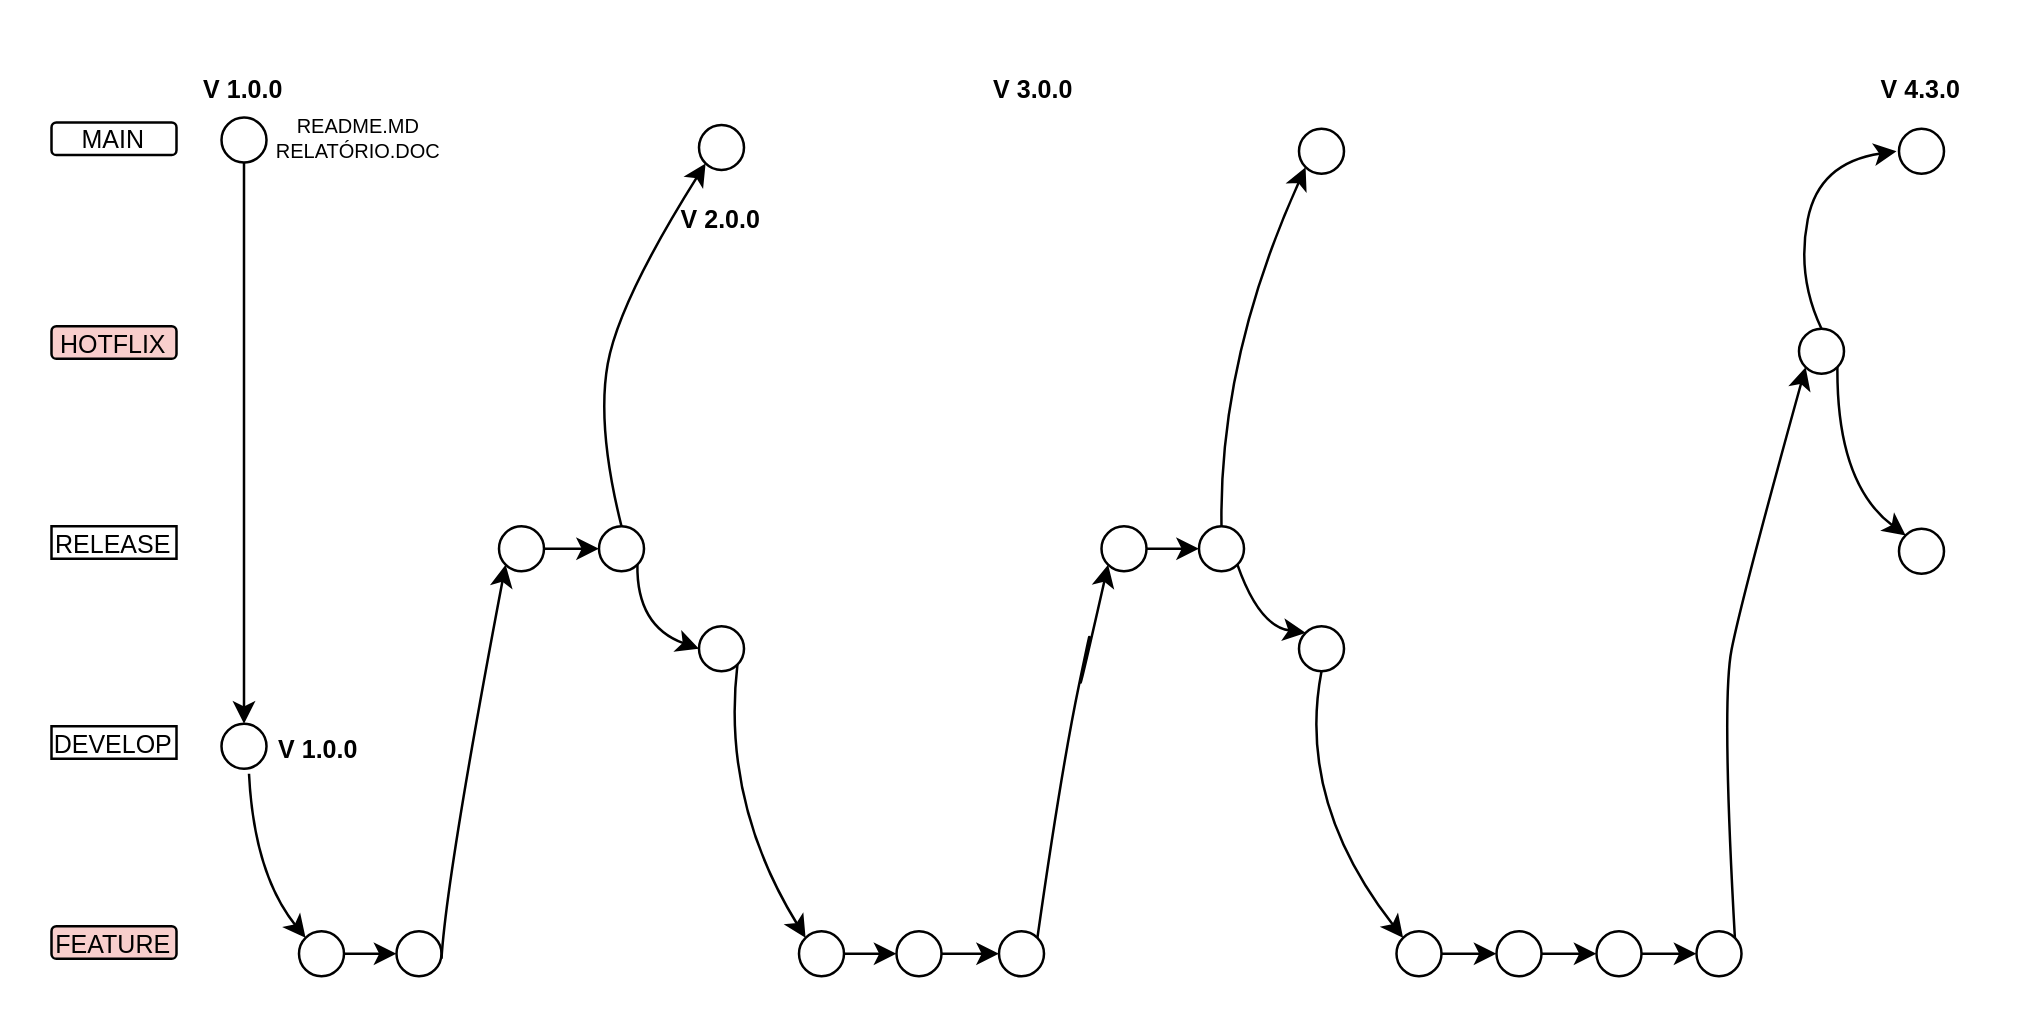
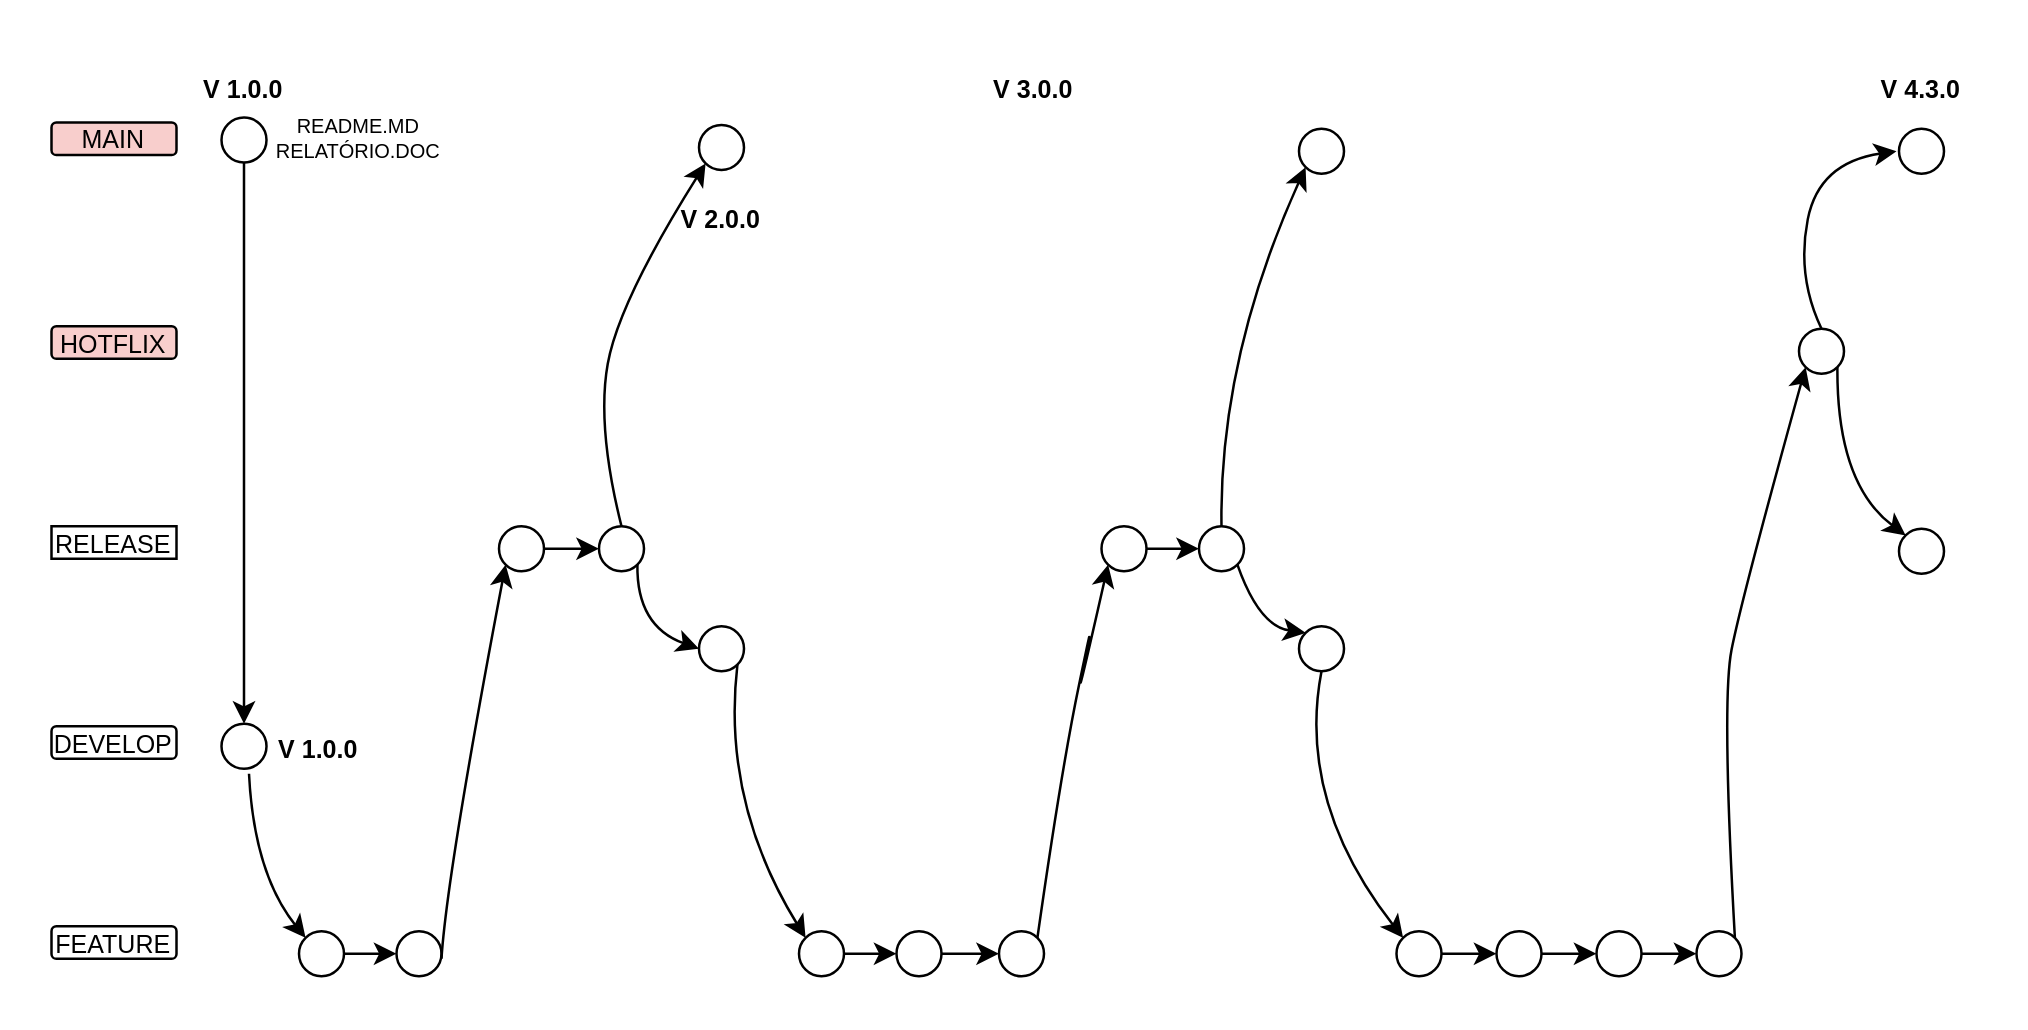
  <mxCell id="0" />
  <mxCell id="1" parent="0" />
- <mxCell id="2" value="MAIN" style="rounded=1;whiteSpace=wrap;html=1;fontSize=10;strokeWidth=1;spacing=2;" parent="1" vertex="1"><mxGeometry x="20" y="48.5" width="50" height="13" as="geometry" /></mxCell>
+ <mxCell id="2" value="MAIN" style="rounded=1;whiteSpace=wrap;html=1;fontSize=10;strokeWidth=1;spacing=2;fillColor=#f8cecc;" parent="1" vertex="1"><mxGeometry x="20" y="48.5" width="50" height="13" as="geometry" /></mxCell>
  <mxCell id="3" value="HOTFLIX" style="rounded=1;whiteSpace=wrap;html=1;fontSize=10;strokeWidth=1;spacing=2;fillColor=#f8cecc;" parent="1" vertex="1"><mxGeometry x="20" y="130" width="50" height="13" as="geometry" /></mxCell>
  <mxCell id="4" value="RELEASE" style="whiteSpace=wrap;html=1;fontSize=10;strokeWidth=1;spacing=2;rounded=0;" parent="1" vertex="1"><mxGeometry x="20" y="210" width="50" height="13" as="geometry" /></mxCell>
- <mxCell id="5" value="DEVELOP" style="whiteSpace=wrap;html=1;fontSize=10;strokeWidth=1;spacing=2;rounded=0;" parent="1" vertex="1"><mxGeometry x="20" y="290" width="50" height="13" as="geometry" /></mxCell>
- <mxCell id="6" value="FEATURE" style="rounded=1;whiteSpace=wrap;html=1;fontSize=10;strokeWidth=1;spacing=2;fillColor=#f8cecc;" parent="1" vertex="1"><mxGeometry x="20" y="370" width="50" height="13" as="geometry" /></mxCell>
+ <mxCell id="5" value="DEVELOP" style="rounded=1;whiteSpace=wrap;html=1;fontSize=10;strokeWidth=1;spacing=2;" parent="1" vertex="1"><mxGeometry x="20" y="290" width="50" height="13" as="geometry" /></mxCell>
+ <mxCell id="6" value="FEATURE" style="rounded=1;whiteSpace=wrap;html=1;fontSize=10;strokeWidth=1;spacing=2;" parent="1" vertex="1"><mxGeometry x="20" y="370" width="50" height="13" as="geometry" /></mxCell>
  <mxCell id="7" style="edgeStyle=orthogonalEdgeStyle;rounded=0;orthogonalLoop=1;jettySize=auto;html=1;exitX=0.5;exitY=1;exitDx=0;exitDy=0;entryX=0.522;entryY=0.978;entryDx=0;entryDy=0;entryPerimeter=0;fontSize=10;strokeWidth=1;spacing=2;" edge="1" parent="1" source="8" target="8"><mxGeometry relative="1" as="geometry"><mxPoint x="127" y="110" as="targetPoint" /></mxGeometry></mxCell>
  <mxCell id="8" value="" style="ellipse;whiteSpace=wrap;html=1;aspect=fixed;fontSize=10;strokeWidth=1;spacing=2;" parent="1" vertex="1"><mxGeometry x="88" y="46.5" width="18" height="18" as="geometry" /></mxCell>
  <mxCell id="9" value="V 1.0.0" style="text;html=1;align=center;verticalAlign=middle;whiteSpace=wrap;rounded=0;fontSize=10;fontStyle=1" parent="1" vertex="1"><mxGeometry x="67" y="20" width="60" height="30" as="geometry" /></mxCell>
  <mxCell id="10" value="&lt;font style=&quot;font-size: 8px;&quot;&gt;README.MD&lt;/font&gt;&lt;div style=&quot;font-size: 8px;&quot;&gt;&lt;font style=&quot;font-size: 8px;&quot;&gt;RELATÓRIO.DOC&lt;/font&gt;&lt;/div&gt;" style="text;html=1;align=center;verticalAlign=middle;whiteSpace=wrap;rounded=0;fontSize=8;strokeWidth=1;spacing=2;" parent="1" vertex="1"><mxGeometry x="118" y="45.5" width="50" height="19" as="geometry" /></mxCell>
  <mxCell id="11" style="edgeStyle=orthogonalEdgeStyle;rounded=0;orthogonalLoop=1;jettySize=auto;html=1;exitX=0.5;exitY=1;exitDx=0;exitDy=0;fontSize=10;strokeWidth=1;spacing=2;" parent="1" source="5" target="5" edge="1"><mxGeometry relative="1" as="geometry" /></mxCell>
  <mxCell id="12" value="" style="ellipse;whiteSpace=wrap;html=1;aspect=fixed;fontSize=10;strokeWidth=1;spacing=2;" vertex="1" parent="1"><mxGeometry x="88" y="289" width="18" height="18" as="geometry" /></mxCell>
  <mxCell id="13" value="V 1.0.0" style="text;html=1;align=center;verticalAlign=middle;whiteSpace=wrap;rounded=0;fontSize=10;fontStyle=1;strokeWidth=1;spacing=2;" vertex="1" parent="1"><mxGeometry x="106" y="290.5" width="42" height="16.5" as="geometry" /></mxCell>
  <mxCell id="14" value="" style="endArrow=classic;html=1;rounded=0;exitX=0.5;exitY=1;exitDx=0;exitDy=0;entryX=0.5;entryY=0;entryDx=0;entryDy=0;fontSize=10;strokeWidth=1;spacing=2;" edge="1" parent="1" source="8" target="12"><mxGeometry width="50" height="50" relative="1" as="geometry"><mxPoint x="378" y="240" as="sourcePoint" /><mxPoint x="428" y="190" as="targetPoint" /></mxGeometry></mxCell>
  <mxCell id="15" value="" style="curved=1;endArrow=classic;html=1;rounded=0;entryX=0;entryY=0;entryDx=0;entryDy=0;" edge="1" parent="1" target="17"><mxGeometry width="50" height="50" relative="1" as="geometry"><mxPoint x="99" y="309" as="sourcePoint" /><mxPoint x="119" y="372" as="targetPoint" /><Array as="points"><mxPoint x="101" y="349" /></Array></mxGeometry></mxCell>
  <mxCell id="16" style="edgeStyle=orthogonalEdgeStyle;rounded=0;orthogonalLoop=1;jettySize=auto;html=1;exitX=1;exitY=0.5;exitDx=0;exitDy=0;entryX=0;entryY=0.5;entryDx=0;entryDy=0;" edge="1" parent="1" source="17" target="18"><mxGeometry relative="1" as="geometry" /></mxCell>
  <mxCell id="17" value="" style="ellipse;whiteSpace=wrap;html=1;aspect=fixed;fontSize=10;strokeWidth=1;spacing=2;" vertex="1" parent="1"><mxGeometry x="119" y="372" width="18" height="18" as="geometry" /></mxCell>
  <mxCell id="18" value="" style="ellipse;whiteSpace=wrap;html=1;aspect=fixed;fontSize=10;strokeWidth=1;spacing=2;" vertex="1" parent="1"><mxGeometry x="158" y="372" width="18" height="18" as="geometry" /></mxCell>
  <mxCell id="19" value="" style="curved=1;endArrow=classic;html=1;rounded=0;entryX=0;entryY=1;entryDx=0;entryDy=0;" edge="1" parent="1" target="21"><mxGeometry width="50" height="50" relative="1" as="geometry"><mxPoint x="176" y="383" as="sourcePoint" /><mxPoint x="238" y="230" as="targetPoint" /><Array as="points"><mxPoint x="178" y="350" /></Array></mxGeometry></mxCell>
  <mxCell id="20" style="edgeStyle=orthogonalEdgeStyle;rounded=0;orthogonalLoop=1;jettySize=auto;html=1;exitX=1;exitY=0.5;exitDx=0;exitDy=0;entryX=0;entryY=0.5;entryDx=0;entryDy=0;" edge="1" parent="1" source="21" target="22"><mxGeometry relative="1" as="geometry" /></mxCell>
  <mxCell id="21" value="" style="ellipse;whiteSpace=wrap;html=1;aspect=fixed;fontSize=10;strokeWidth=1;spacing=2;" vertex="1" parent="1"><mxGeometry x="199" y="210" width="18" height="18" as="geometry" /></mxCell>
  <mxCell id="22" value="" style="ellipse;whiteSpace=wrap;html=1;aspect=fixed;fontSize=10;strokeWidth=1;spacing=2;" vertex="1" parent="1"><mxGeometry x="239" y="210" width="18" height="18" as="geometry" /></mxCell>
  <mxCell id="23" value="" style="ellipse;whiteSpace=wrap;html=1;aspect=fixed;fontSize=10;strokeWidth=1;spacing=2;" vertex="1" parent="1"><mxGeometry x="279" y="49.5" width="18" height="18" as="geometry" /></mxCell>
  <mxCell id="24" value="" style="curved=1;endArrow=classic;html=1;rounded=0;entryX=0;entryY=1;entryDx=0;entryDy=0;exitX=0.5;exitY=0;exitDx=0;exitDy=0;" edge="1" parent="1" source="22" target="23"><mxGeometry width="50" height="50" relative="1" as="geometry"><mxPoint x="247" y="170" as="sourcePoint" /><mxPoint x="297" y="120" as="targetPoint" /><Array as="points"><mxPoint x="238" y="170" /><mxPoint x="247" y="120" /></Array></mxGeometry></mxCell>
  <mxCell id="25" value="V 2.0.0" style="text;html=1;align=center;verticalAlign=middle;whiteSpace=wrap;rounded=0;fontSize=10;fontStyle=1;strokeWidth=1;spacing=2;" vertex="1" parent="1"><mxGeometry x="267" y="79" width="42" height="16.5" as="geometry" /></mxCell>
  <mxCell id="26" value="" style="curved=1;endArrow=classic;html=1;rounded=0;exitX=1;exitY=1;exitDx=0;exitDy=0;entryX=0;entryY=0.5;entryDx=0;entryDy=0;" edge="1" parent="1" source="22" target="27"><mxGeometry width="50" height="50" relative="1" as="geometry"><mxPoint x="268" y="250" as="sourcePoint" /><mxPoint x="278" y="260" as="targetPoint" /><Array as="points"><mxPoint x="254" y="250" /></Array></mxGeometry></mxCell>
  <mxCell id="27" value="" style="ellipse;whiteSpace=wrap;html=1;aspect=fixed;fontSize=10;strokeWidth=1;spacing=2;" vertex="1" parent="1"><mxGeometry x="279" y="250" width="18" height="18" as="geometry" /></mxCell>
  <mxCell id="28" style="edgeStyle=orthogonalEdgeStyle;rounded=0;orthogonalLoop=1;jettySize=auto;html=1;exitX=1;exitY=0.5;exitDx=0;exitDy=0;entryX=0;entryY=0.5;entryDx=0;entryDy=0;" edge="1" parent="1" source="29" target="32"><mxGeometry relative="1" as="geometry" /></mxCell>
  <mxCell id="29" value="" style="ellipse;whiteSpace=wrap;html=1;aspect=fixed;fontSize=10;strokeWidth=1;spacing=2;" vertex="1" parent="1"><mxGeometry x="319" y="372" width="18" height="18" as="geometry" /></mxCell>
  <mxCell id="30" value="" style="curved=1;endArrow=classic;html=1;rounded=0;exitX=1;exitY=1;exitDx=0;exitDy=0;entryX=0;entryY=0;entryDx=0;entryDy=0;" edge="1" parent="1" source="27" target="29"><mxGeometry width="50" height="50" relative="1" as="geometry"><mxPoint x="309" y="330" as="sourcePoint" /><mxPoint x="359" y="280" as="targetPoint" /><Array as="points"><mxPoint x="288" y="320" /></Array></mxGeometry></mxCell>
  <mxCell id="31" style="edgeStyle=orthogonalEdgeStyle;rounded=0;orthogonalLoop=1;jettySize=auto;html=1;exitX=1;exitY=0.5;exitDx=0;exitDy=0;entryX=0;entryY=0.5;entryDx=0;entryDy=0;" edge="1" parent="1" source="32" target="33"><mxGeometry relative="1" as="geometry" /></mxCell>
  <mxCell id="32" value="" style="ellipse;whiteSpace=wrap;html=1;aspect=fixed;fontSize=10;strokeWidth=1;spacing=2;" vertex="1" parent="1"><mxGeometry x="358" y="372" width="18" height="18" as="geometry" /></mxCell>
  <mxCell id="33" value="" style="ellipse;whiteSpace=wrap;html=1;aspect=fixed;fontSize=10;strokeWidth=1;spacing=2;" vertex="1" parent="1"><mxGeometry x="399" y="372" width="18" height="18" as="geometry" /></mxCell>
  <mxCell id="34" style="edgeStyle=orthogonalEdgeStyle;rounded=0;orthogonalLoop=1;jettySize=auto;html=1;exitX=1;exitY=0.5;exitDx=0;exitDy=0;entryX=0;entryY=0.5;entryDx=0;entryDy=0;" edge="1" parent="1" source="35" target="37"><mxGeometry relative="1" as="geometry" /></mxCell>
  <mxCell id="35" value="" style="ellipse;whiteSpace=wrap;html=1;aspect=fixed;fontSize=10;strokeWidth=1;spacing=2;" vertex="1" parent="1"><mxGeometry x="440" y="210" width="18" height="18" as="geometry" /></mxCell>
  <mxCell id="36" value="" style="curved=1;endArrow=classic;html=1;rounded=0;exitX=1;exitY=0;exitDx=0;exitDy=0;entryX=0;entryY=1;entryDx=0;entryDy=0;" edge="1" parent="1" source="33" target="35"><mxGeometry width="50" height="50" relative="1" as="geometry"><mxPoint x="424" y="357" as="sourcePoint" /><mxPoint x="438" y="240" as="targetPoint" /><Array as="points"><mxPoint x="424" y="307" /><mxPoint x="438" y="240" /><mxPoint x="428" y="290" /></Array></mxGeometry></mxCell>
  <mxCell id="37" value="" style="ellipse;whiteSpace=wrap;html=1;aspect=fixed;fontSize=10;strokeWidth=1;spacing=2;" vertex="1" parent="1"><mxGeometry x="479" y="210" width="18" height="18" as="geometry" /></mxCell>
  <mxCell id="38" value="" style="ellipse;whiteSpace=wrap;html=1;aspect=fixed;fontSize=10;strokeWidth=1;spacing=2;" vertex="1" parent="1"><mxGeometry x="519" y="51" width="18" height="18" as="geometry" /></mxCell>
  <mxCell id="39" value="" style="curved=1;endArrow=classic;html=1;rounded=0;exitX=0.5;exitY=0;exitDx=0;exitDy=0;entryX=0;entryY=1;entryDx=0;entryDy=0;" edge="1" parent="1" source="37" target="38"><mxGeometry width="50" height="50" relative="1" as="geometry"><mxPoint x="487" y="193" as="sourcePoint" /><mxPoint x="537" y="143" as="targetPoint" /><Array as="points"><mxPoint x="487" y="143" /></Array></mxGeometry></mxCell>
  <mxCell id="40" value="" style="ellipse;whiteSpace=wrap;html=1;aspect=fixed;fontSize=10;strokeWidth=1;spacing=2;" vertex="1" parent="1"><mxGeometry x="519" y="250" width="18" height="18" as="geometry" /></mxCell>
  <mxCell id="41" value="" style="curved=1;endArrow=classic;html=1;rounded=0;exitX=1;exitY=1;exitDx=0;exitDy=0;entryX=0;entryY=0;entryDx=0;entryDy=0;" edge="1" parent="1" source="37" target="40"><mxGeometry width="50" height="50" relative="1" as="geometry"><mxPoint x="503" y="228" as="sourcePoint" /><mxPoint x="553" y="178" as="targetPoint" /><Array as="points"><mxPoint x="503" y="250" /></Array></mxGeometry></mxCell>
  <mxCell id="42" style="edgeStyle=orthogonalEdgeStyle;rounded=0;orthogonalLoop=1;jettySize=auto;html=1;exitX=1;exitY=0.5;exitDx=0;exitDy=0;entryX=0;entryY=0.5;entryDx=0;entryDy=0;" edge="1" parent="1" source="43" target="45"><mxGeometry relative="1" as="geometry" /></mxCell>
  <mxCell id="43" value="" style="ellipse;whiteSpace=wrap;html=1;aspect=fixed;fontSize=10;strokeWidth=1;spacing=2;" vertex="1" parent="1"><mxGeometry x="558" y="372" width="18" height="18" as="geometry" /></mxCell>
  <mxCell id="44" style="edgeStyle=orthogonalEdgeStyle;rounded=0;orthogonalLoop=1;jettySize=auto;html=1;exitX=1;exitY=0.5;exitDx=0;exitDy=0;entryX=0;entryY=0.5;entryDx=0;entryDy=0;" edge="1" parent="1" source="45" target="47"><mxGeometry relative="1" as="geometry" /></mxCell>
  <mxCell id="45" value="" style="ellipse;whiteSpace=wrap;html=1;aspect=fixed;fontSize=10;strokeWidth=1;spacing=2;" vertex="1" parent="1"><mxGeometry x="598" y="372" width="18" height="18" as="geometry" /></mxCell>
  <mxCell id="46" style="edgeStyle=orthogonalEdgeStyle;rounded=0;orthogonalLoop=1;jettySize=auto;html=1;exitX=1;exitY=0.5;exitDx=0;exitDy=0;entryX=0;entryY=0.5;entryDx=0;entryDy=0;" edge="1" parent="1" source="47" target="48"><mxGeometry relative="1" as="geometry" /></mxCell>
  <mxCell id="47" value="" style="ellipse;whiteSpace=wrap;html=1;aspect=fixed;fontSize=10;strokeWidth=1;spacing=2;" vertex="1" parent="1"><mxGeometry x="638" y="372" width="18" height="18" as="geometry" /></mxCell>
  <mxCell id="48" value="" style="ellipse;whiteSpace=wrap;html=1;aspect=fixed;fontSize=10;strokeWidth=1;spacing=2;" vertex="1" parent="1"><mxGeometry x="678" y="372" width="18" height="18" as="geometry" /></mxCell>
  <mxCell id="49" value="" style="curved=1;endArrow=classic;html=1;rounded=0;exitX=0.5;exitY=1;exitDx=0;exitDy=0;entryX=0;entryY=0;entryDx=0;entryDy=0;" edge="1" parent="1" source="40" target="43"><mxGeometry width="50" height="50" relative="1" as="geometry"><mxPoint x="548" y="303" as="sourcePoint" /><mxPoint x="598" y="253" as="targetPoint" /><Array as="points"><mxPoint x="518" y="320" /></Array></mxGeometry></mxCell>
  <mxCell id="50" value="" style="ellipse;whiteSpace=wrap;html=1;aspect=fixed;fontSize=10;strokeWidth=1;spacing=2;" vertex="1" parent="1"><mxGeometry x="719" y="131" width="18" height="18" as="geometry" /></mxCell>
  <mxCell id="51" value="" style="curved=1;endArrow=classic;html=1;rounded=0;exitX=1;exitY=0;exitDx=0;exitDy=0;entryX=0;entryY=1;entryDx=0;entryDy=0;" edge="1" parent="1" source="48" target="50"><mxGeometry width="50" height="50" relative="1" as="geometry"><mxPoint x="696" y="289" as="sourcePoint" /><mxPoint x="746" y="239" as="targetPoint" /><Array as="points"><mxPoint x="688" y="280" /><mxPoint x="696" y="239" /></Array></mxGeometry></mxCell>
  <mxCell id="52" value="" style="ellipse;whiteSpace=wrap;html=1;aspect=fixed;fontSize=10;strokeWidth=1;spacing=2;" vertex="1" parent="1"><mxGeometry x="759" y="211" width="18" height="18" as="geometry" /></mxCell>
  <mxCell id="53" value="" style="curved=1;endArrow=classic;html=1;rounded=0;exitX=1;exitY=1;exitDx=0;exitDy=0;entryX=0;entryY=0;entryDx=0;entryDy=0;" edge="1" parent="1" source="50" target="52"><mxGeometry width="50" height="50" relative="1" as="geometry"><mxPoint x="748" y="193" as="sourcePoint" /><mxPoint x="798" y="143" as="targetPoint" /><Array as="points"><mxPoint x="734" y="193" /></Array></mxGeometry></mxCell>
  <mxCell id="54" value="V 3.0.0" style="text;html=1;align=center;verticalAlign=middle;whiteSpace=wrap;rounded=0;fontSize=10;fontStyle=1;strokeWidth=1;spacing=2;" vertex="1" parent="1"><mxGeometry x="392" y="26.75" width="42" height="16.5" as="geometry" /></mxCell>
  <mxCell id="55" value="" style="curved=1;endArrow=classic;html=1;rounded=0;exitX=0.5;exitY=0;exitDx=0;exitDy=0;" edge="1" parent="1" source="50"><mxGeometry width="50" height="50" relative="1" as="geometry"><mxPoint x="727" y="114.5" as="sourcePoint" /><mxPoint x="758" y="60" as="targetPoint" /><Array as="points"><mxPoint x="718" y="110" /><mxPoint x="727" y="64.5" /></Array></mxGeometry></mxCell>
  <mxCell id="56" value="" style="ellipse;whiteSpace=wrap;html=1;aspect=fixed;fontSize=10;strokeWidth=1;spacing=2;" vertex="1" parent="1"><mxGeometry x="759" y="51" width="18" height="18" as="geometry" /></mxCell>
  <mxCell id="57" value="V 4.3.0" style="text;html=1;align=center;verticalAlign=middle;whiteSpace=wrap;rounded=0;fontSize=10;fontStyle=1;strokeWidth=1;spacing=2;" vertex="1" parent="1"><mxGeometry x="747" y="26.75" width="42" height="16.5" as="geometry" /></mxCell>
